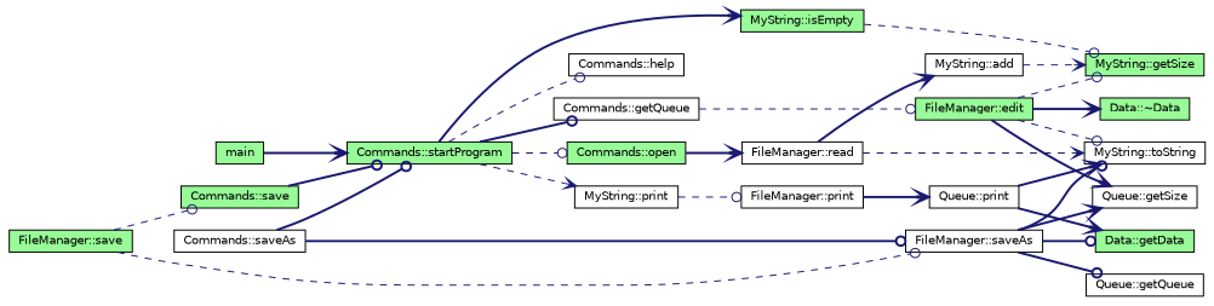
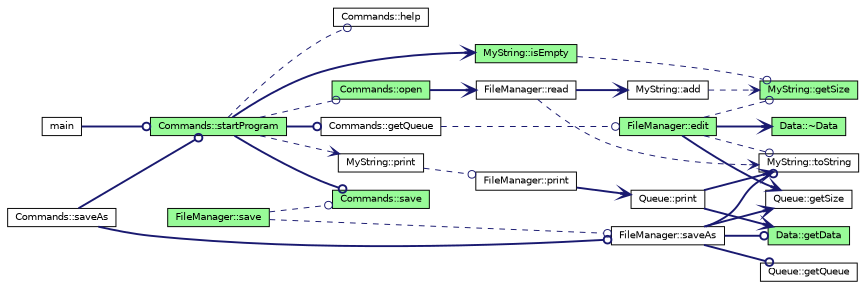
  digraph {
    rankdir=LR
    node [color=black fillcolor=white fontname=Helvetica fontsize=10 shape=record style=filled]
    edge [arrowhead=odot color=midnightblue fontname=Helvetica fontsize=10 labelfontname=Helvetica labelfontsize=10 style=bold]
-   n1 [fillcolor=palegreen fontcolor=black height=0.2 label=main width=0.4]
+   n1 [fontcolor=black height=0.2 label=main width=0.4]
    n2 [fillcolor=palegreen height=0.2 label="Commands::startProgram" width=0.4]
    n3 [height=0.2 label="Commands::getQueue" width=0.4]
    n4 [height=0.2 label="Commands::help" width=0.4]
    n5 [fillcolor=palegreen height=0.2 label="MyString::isEmpty" width=0.4]
    n6 [fillcolor=palegreen height=0.2 label="Commands::open" width=0.4]
    n7 [height=0.2 label="MyString::print" width=0.4]
    n8 [fillcolor=palegreen height=0.2 label="Commands::save" width=0.4]
    n9 [fillcolor=palegreen height=0.2 label="FileManager::edit" width=0.4]
    n10 [fillcolor=palegreen height=0.2 label="MyString::getSize" width=0.4]
    n11 [height=0.2 label="FileManager::read" width=0.4]
    n12 [height=0.2 label="FileManager::print" width=0.4]
    n13 [height=0.2 label="Commands::saveAs" width=0.4]
    n14 [height=0.2 label="FileManager::saveAs" width=0.4]
    n15 [height=0.2 label="Queue::getSize" width=0.4]
    n16 [height=0.2 label="MyString::toString" width=0.4]
    n17 [fillcolor=palegreen height=0.2 label="Data::~Data" width=0.4]
    n18 [height=0.2 label="Queue::getQueue" width=0.4]
    n19 [height=0.2 label="MyString::add" width=0.4]
    n20 [height=0.2 label="Queue::print" width=0.4]
    n21 [fillcolor=palegreen height=0.2 label="Data::getData" width=0.4]
    n22 [fillcolor=palegreen height=0.2 label="FileManager::save" width=0.4]
-   n1 -> n2 [arrowhead=vee]
+   n1 -> n2
    n2 -> n3
    n2 -> n4 [style=dashed]
    n2 -> n5 [arrowhead=vee]
    n2 -> n6 [style=dashed]
    n2 -> n7 [arrowhead=vee style=dashed]
-   n8 -> n2
+   n2 -> n8
    n3 -> n9 [style=dashed]
    n5 -> n10 [style=dashed]
    n6 -> n11 [arrowhead=vee]
    n7 -> n12 [style=dashed]
    n9 -> n10 [style=dashed]
    n9 -> n15 [arrowhead=vee]
    n9 -> n16 [style=dashed]
    n9 -> n17 [arrowhead=vee]
    n11 -> n16 [arrowhead=vee style=dashed]
    n11 -> n19 [arrowhead=vee]
    n12 -> n20 [arrowhead=vee]
    n13 -> n2
    n13 -> n14
    n14 -> n15 [arrowhead=vee]
    n14 -> n16
    n14 -> n18
    n14 -> n21
    n19 -> n10 [arrowhead=vee style=dashed]
    n20 -> n16 [arrowhead=vee]
    n20 -> n21 [arrowhead=vee]
    n22 -> n8 [style=dashed]
    n22 -> n14 [style=dashed]
  }
